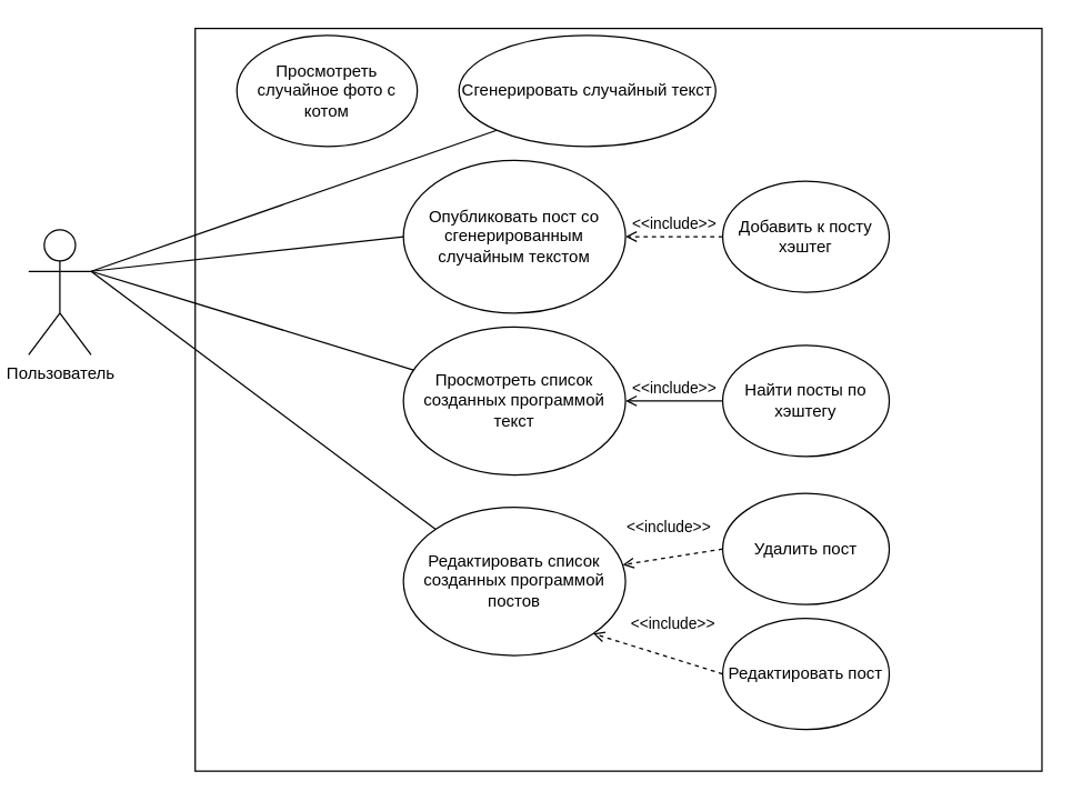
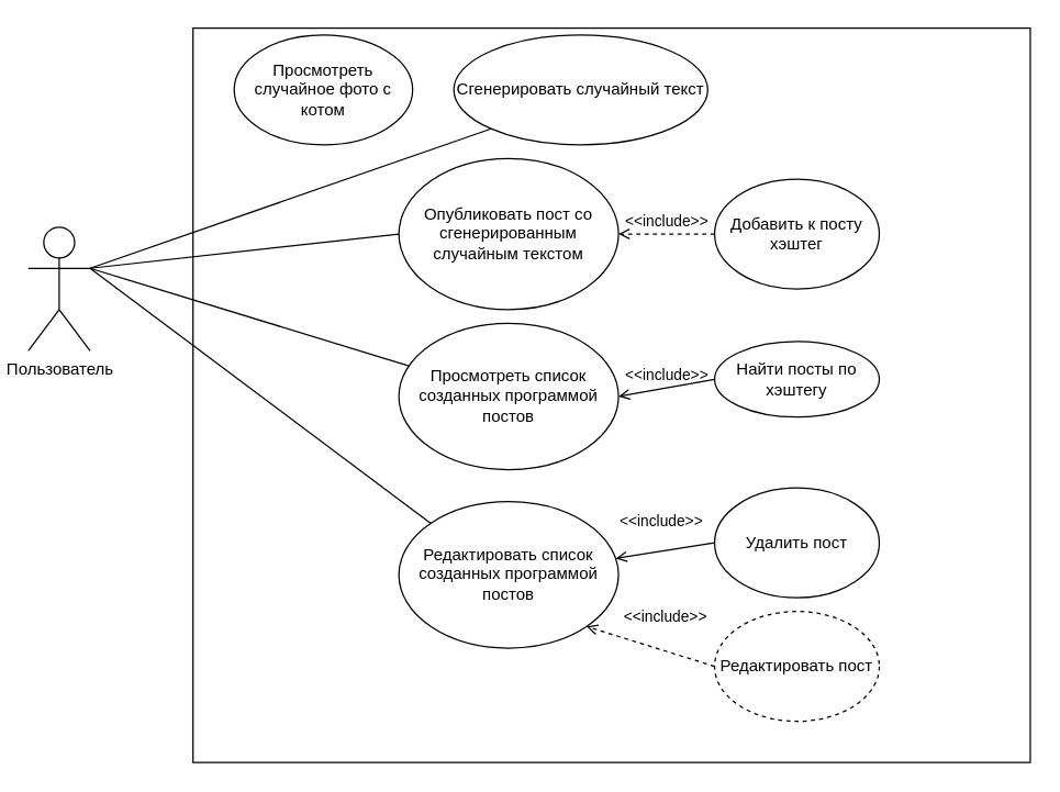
  <mxCell id="0" />
  <mxCell id="1" parent="0" />
  <mxCell id="2" value="Пользователь&lt;br&gt;" style="shape=umlActor;verticalLabelPosition=bottom;verticalAlign=top;html=1;outlineConnect=0;" parent="1" vertex="1"><mxGeometry x="20" y="165" width="45" height="90" as="geometry" /></mxCell>
  <mxCell id="3" value="" style="rounded=0;whiteSpace=wrap;html=1;" parent="1" vertex="1"><mxGeometry x="140" y="20" width="610" height="535" as="geometry" /></mxCell>
  <mxCell id="4" value="Просмотреть случайное фото с котом" style="ellipse;whiteSpace=wrap;html=1;" parent="1" vertex="1"><mxGeometry x="170" y="25" width="130" height="80" as="geometry" /></mxCell>
  <mxCell id="5" value="Опубликовать пост со сгенерированным случайным текстом" style="ellipse;whiteSpace=wrap;html=1;" parent="1" vertex="1"><mxGeometry x="290" y="115" width="159.99" height="110" as="geometry" /></mxCell>
  <mxCell id="6" value="" style="endArrow=none;html=1;exitX=1;exitY=0.333;exitDx=0;exitDy=0;exitPerimeter=0;entryX=0;entryY=0.5;entryDx=0;entryDy=0;" parent="1" source="2" target="5" edge="1"><mxGeometry width="50" height="50" relative="1" as="geometry"><mxPoint x="320" y="205" as="sourcePoint" /><mxPoint x="370" y="155" as="targetPoint" /></mxGeometry></mxCell>
- <mxCell id="7" value="Просмотреть список созданных программой текст" style="ellipse;whiteSpace=wrap;html=1;" parent="1" vertex="1"><mxGeometry x="289.99" y="234.99" width="160" height="106.67" as="geometry" /></mxCell>
+ <mxCell id="7" value="Просмотреть список созданных программой постов" style="ellipse;whiteSpace=wrap;html=1;" parent="1" vertex="1"><mxGeometry x="289.99" y="234.99" width="160" height="106.67" as="geometry" /></mxCell>
  <mxCell id="8" value="Добавить к посту хэштег" style="ellipse;whiteSpace=wrap;html=1;" parent="1" vertex="1"><mxGeometry x="520" y="130" width="120" height="80" as="geometry" /></mxCell>
  <mxCell id="9" value="&amp;lt;&amp;lt;include&amp;gt;&amp;gt;" style="edgeStyle=none;html=1;endArrow=open;verticalAlign=bottom;dashed=1;labelBackgroundColor=none;exitX=0;exitY=0.5;exitDx=0;exitDy=0;" parent="1" source="8" target="5" edge="1"><mxGeometry width="160" relative="1" as="geometry"><mxPoint x="270" y="165" as="sourcePoint" /><mxPoint x="430" y="165" as="targetPoint" /></mxGeometry></mxCell>
- <mxCell id="10" value="Найти посты по хэштегу" style="ellipse;whiteSpace=wrap;html=1;" parent="1" vertex="1"><mxGeometry x="520" y="248.33" width="120" height="80" as="geometry" /></mxCell>
+ <mxCell id="10" value="Найти посты по хэштегу" style="ellipse;whiteSpace=wrap;html=1;" parent="1" vertex="1"><mxGeometry x="520" y="248.33" width="120" height="55" as="geometry" /></mxCell>
  <mxCell id="11" value="&amp;lt;&amp;lt;include&amp;gt;&amp;gt;" style="edgeStyle=none;html=1;endArrow=open;verticalAlign=bottom;dashed=0;labelBackgroundColor=none;exitX=0;exitY=0.5;exitDx=0;exitDy=0;entryX=1;entryY=0.5;entryDx=0;entryDy=0;" parent="1" source="10" target="7" edge="1"><mxGeometry width="160" relative="1" as="geometry"><mxPoint x="270" y="165" as="sourcePoint" /><mxPoint x="430" y="165" as="targetPoint" /></mxGeometry></mxCell>
  <mxCell id="12" value="" style="endArrow=none;html=1;entryX=1;entryY=0.333;entryDx=0;entryDy=0;entryPerimeter=0;" parent="1" source="7" target="2" edge="1"><mxGeometry width="50" height="50" relative="1" as="geometry"><mxPoint x="320" y="185" as="sourcePoint" /><mxPoint x="370" y="135" as="targetPoint" /></mxGeometry></mxCell>
  <mxCell id="13" value="Редактировать список созданных программой постов" style="ellipse;whiteSpace=wrap;html=1;" parent="1" vertex="1"><mxGeometry x="289.99" y="365" width="160" height="106.67" as="geometry" /></mxCell>
  <mxCell id="14" value="" style="endArrow=none;html=1;entryX=1;entryY=0.333;entryDx=0;entryDy=0;entryPerimeter=0;exitX=0;exitY=0;exitDx=0;exitDy=0;" parent="1" source="13" target="2" edge="1"><mxGeometry width="50" height="50" relative="1" as="geometry"><mxPoint x="40" y="465" as="sourcePoint" /><mxPoint x="90" y="415" as="targetPoint" /></mxGeometry></mxCell>
  <mxCell id="15" value="Удалить пост" style="ellipse;whiteSpace=wrap;html=1;" parent="1" vertex="1"><mxGeometry x="520" y="355" width="120" height="80" as="geometry" /></mxCell>
- <mxCell id="16" value="Редактировать пост" style="ellipse;whiteSpace=wrap;html=1;" parent="1" vertex="1"><mxGeometry x="520" y="445" width="120" height="80" as="geometry" /></mxCell>
+ <mxCell id="16" value="Редактировать пост" style="ellipse;whiteSpace=wrap;html=1;dashed=1;" parent="1" vertex="1"><mxGeometry x="520" y="445" width="120" height="80" as="geometry" /></mxCell>
  <mxCell id="17" value="&amp;lt;&amp;lt;include&amp;gt;&amp;gt;" style="edgeStyle=none;html=1;endArrow=open;verticalAlign=bottom;dashed=1;labelBackgroundColor=none;exitX=0;exitY=0.5;exitDx=0;exitDy=0;entryX=1;entryY=1;entryDx=0;entryDy=0;" parent="1" source="16" target="13" edge="1"><mxGeometry x="-0.131" y="-15" width="160" relative="1" as="geometry"><mxPoint x="180" y="515" as="sourcePoint" /><mxPoint x="340" y="515" as="targetPoint" /><mxPoint as="offset" /></mxGeometry></mxCell>
- <mxCell id="18" value="&amp;lt;&amp;lt;include&amp;gt;&amp;gt;" style="edgeStyle=none;html=1;endArrow=open;verticalAlign=bottom;dashed=1;labelBackgroundColor=none;exitX=0;exitY=0.5;exitDx=0;exitDy=0;" parent="1" source="15" target="13" edge="1"><mxGeometry x="0.028" y="-13" width="160" relative="1" as="geometry"><mxPoint y="435" as="sourcePoint" x="-60" /><mxPoint x="100" y="435" as="targetPoint" /><mxPoint as="offset" /></mxGeometry></mxCell>
+ <mxCell id="18" value="&amp;lt;&amp;lt;include&amp;gt;&amp;gt;" style="edgeStyle=none;html=1;endArrow=open;verticalAlign=bottom;dashed=0;labelBackgroundColor=none;exitX=0;exitY=0.5;exitDx=0;exitDy=0;" parent="1" source="15" target="13" edge="1"><mxGeometry x="0.028" y="-13" width="160" relative="1" as="geometry"><mxPoint y="435" as="sourcePoint" x="-60" /><mxPoint x="100" y="435" as="targetPoint" /><mxPoint as="offset" /></mxGeometry></mxCell>
  <mxCell id="19" value="Сгенерировать случайный текст" style="ellipse;whiteSpace=wrap;html=1;" vertex="1" parent="1"><mxGeometry x="330" y="25" width="185" height="80" as="geometry" /></mxCell>
  <mxCell id="20" value="" style="endArrow=none;html=1;entryX=0;entryY=1;entryDx=0;entryDy=0;exitX=1;exitY=0.333;exitDx=0;exitDy=0;exitPerimeter=0;" edge="1" parent="1" source="2" target="19"><mxGeometry width="50" height="50" relative="1" as="geometry"><mxPoint x="330" y="225" as="sourcePoint" /><mxPoint x="380" y="175" as="targetPoint" /></mxGeometry></mxCell>
